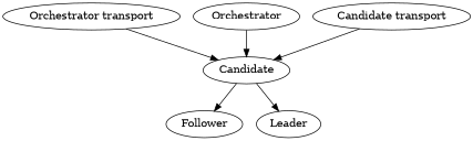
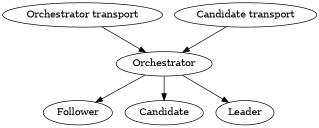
  digraph {
    n1 [label="Orchestrator transport"]
    Orchestrator
    Follower
    Candidate
    Leader
    n6 [label="Candidate transport"]
-   n1 -> Candidate
-   Candidate -> Follower
+   n1 -> Orchestrator
+   Orchestrator -> Follower
    Orchestrator -> Candidate
-   Candidate -> Leader
-   n6 -> Candidate
+   Orchestrator -> Leader
+   n6 -> Orchestrator
  }
